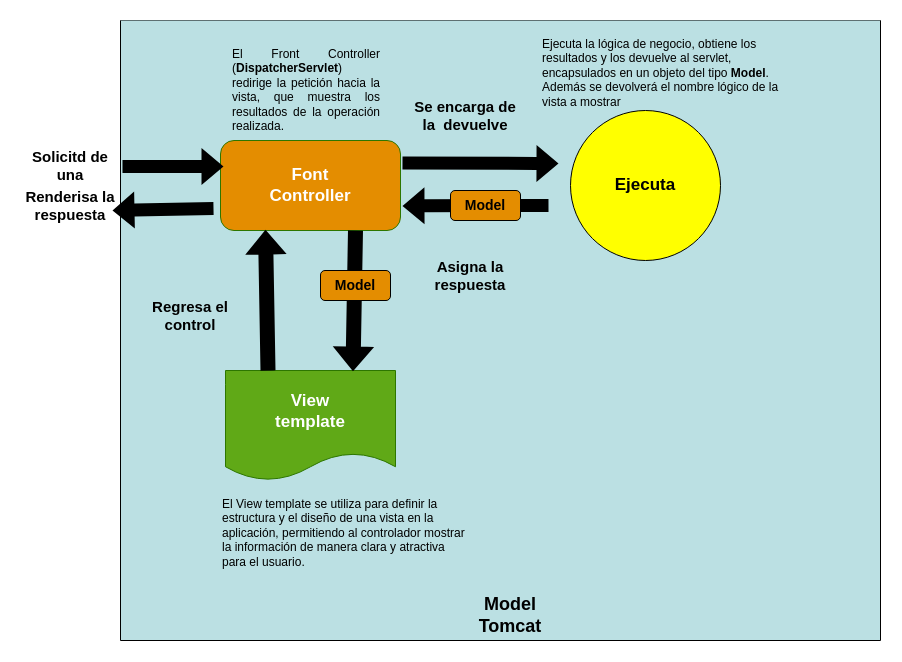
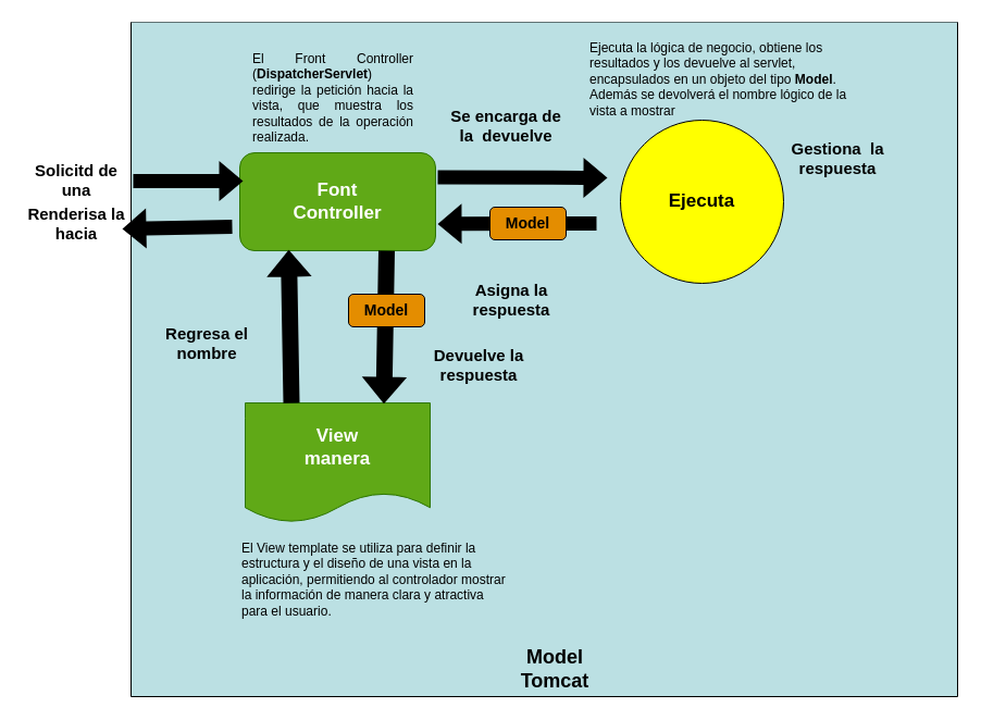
  <mxCell id="0" />
  <mxCell id="1" parent="0" />
  <mxCell id="2" value="" style="swimlane;startSize=0;fillColor=#BBE0E3;swimlaneFillColor=#BBE0E3;" vertex="1" parent="1"><mxGeometry x="120" y="20" width="760" height="620" as="geometry" /></mxCell>
  <mxCell id="3" value="&lt;b&gt;&lt;font style=&quot;font-size: 18px;&quot;&gt;Model Tomcat&lt;/font&gt;&lt;/b&gt;" style="text;html=1;strokeColor=none;fillColor=none;align=center;verticalAlign=middle;whiteSpace=wrap;rounded=0;fontSize=12;" vertex="1" parent="2"><mxGeometry x="340" y="580" width="100" height="30" as="geometry" /></mxCell>
- <mxCell id="4" value="&lt;font size=&quot;1&quot; style=&quot;&quot;&gt;&lt;b style=&quot;font-size: 17px;&quot;&gt;Font &lt;br&gt;Controller&lt;/b&gt;&lt;/font&gt;" style="rounded=1;whiteSpace=wrap;html=1;align=center;fillColor=#e48d00;fontColor=#ffffff;strokeColor=#2D7600;" parent="1" vertex="1"><mxGeometry x="220" y="140" width="180" height="90" as="geometry" /></mxCell>
- <mxCell id="5" value="&lt;b style=&quot;border-color: var(--border-color); font-size: 17px;&quot;&gt;View&lt;br style=&quot;border-color: var(--border-color);&quot;&gt;template&lt;/b&gt;" style="shape=document;whiteSpace=wrap;html=1;boundedLbl=1;size=0.25;fillColor=#60a917;fontColor=#ffffff;strokeColor=#2D7600;" parent="1" vertex="1"><mxGeometry x="225" y="370" width="170" height="110" as="geometry" /></mxCell>
+ <mxCell id="4" value="&lt;font size=&quot;1&quot; style=&quot;&quot;&gt;&lt;b style=&quot;font-size: 17px;&quot;&gt;Font &lt;br&gt;Controller&lt;/b&gt;&lt;/font&gt;" style="rounded=1;whiteSpace=wrap;html=1;align=center;fillColor=#60a917;fontColor=#ffffff;strokeColor=#2D7600;" parent="1" vertex="1"><mxGeometry x="220" y="140" width="180" height="90" as="geometry" /></mxCell>
+ <mxCell id="5" value="&lt;b style=&quot;border-color: var(--border-color); font-size: 17px;&quot;&gt;View&lt;br style=&quot;border-color: var(--border-color);&quot;&gt;manera&lt;/b&gt;" style="shape=document;whiteSpace=wrap;html=1;boundedLbl=1;size=0.25;fillColor=#60a917;fontColor=#ffffff;strokeColor=#2D7600;" parent="1" vertex="1"><mxGeometry x="225" y="370" width="170" height="110" as="geometry" /></mxCell>
  <mxCell id="6" value="&lt;b style=&quot;border-color: var(--border-color); font-size: 17px;&quot;&gt;Ejecuta&lt;/b&gt;" style="ellipse;whiteSpace=wrap;html=1;aspect=fixed;fillColor=#ffff00;" parent="1" vertex="1"><mxGeometry x="570" y="110" width="150" height="150" as="geometry" /></mxCell>
  <mxCell id="7" value="" style="shape=flexArrow;endArrow=classic;html=1;rounded=0;fontSize=14;entryX=0.25;entryY=1;entryDx=0;entryDy=0;exitX=0.25;exitY=0;exitDx=0;exitDy=0;fillColor=#000000;strokeWidth=3;" parent="1" source="5" target="4" edge="1"><mxGeometry width="50" height="50" relative="1" as="geometry"><mxPoint x="270" y="290" as="sourcePoint" /><mxPoint x="320" y="240" as="targetPoint" /></mxGeometry></mxCell>
  <mxCell id="8" value="" style="shape=flexArrow;endArrow=classic;html=1;rounded=0;fontSize=14;entryX=0.75;entryY=0;entryDx=0;entryDy=0;exitX=0.75;exitY=1;exitDx=0;exitDy=0;fillColor=#000000;strokeWidth=3;" parent="1" source="4" target="5" edge="1"><mxGeometry width="50" height="50" relative="1" as="geometry"><mxPoint x="272.5" y="380" as="sourcePoint" /><mxPoint x="275" y="240" as="targetPoint" /></mxGeometry></mxCell>
  <mxCell id="9" value="&lt;font style=&quot;font-size: 14px;&quot;&gt;&lt;b&gt;Model&lt;/b&gt;&lt;/font&gt;" style="rounded=1;whiteSpace=wrap;html=1;fillColor=#e48d00;" parent="1" vertex="1"><mxGeometry x="320" y="270" width="70" height="30" as="geometry" /></mxCell>
  <mxCell id="10" value="" style="endArrow=classic;html=1;rounded=0;fontSize=14;exitX=1;exitY=0.25;exitDx=0;exitDy=0;strokeColor=none;shape=flexArrow;strokeWidth=4;fillColor=#000000;" parent="1" source="4" edge="1"><mxGeometry width="50" height="50" relative="1" as="geometry"><mxPoint x="432.5" y="170" as="sourcePoint" /><mxPoint x="560" y="163" as="targetPoint" /></mxGeometry></mxCell>
  <mxCell id="11" value="" style="endArrow=classic;html=1;rounded=0;fontSize=14;strokeColor=none;shape=flexArrow;strokeWidth=4;fillColor=#000000;entryX=1;entryY=0.727;entryDx=0;entryDy=0;entryPerimeter=0;" parent="1" target="4" edge="1"><mxGeometry width="50" height="50" relative="1" as="geometry"><mxPoint x="550" y="205" as="sourcePoint" /><mxPoint x="410" y="205.47" as="targetPoint" /></mxGeometry></mxCell>
  <mxCell id="12" value="&lt;font style=&quot;font-size: 14px;&quot;&gt;&lt;b&gt;Model&lt;/b&gt;&lt;/font&gt;" style="rounded=1;whiteSpace=wrap;html=1;fillColor=#e48d00;" parent="1" vertex="1"><mxGeometry x="450" y="190" width="70" height="30" as="geometry" /></mxCell>
  <mxCell id="13" value="&lt;font style=&quot;font-size: 12px;&quot;&gt;&lt;span style=&quot;color: rgb(0, 0, 0); font-family: Verdana, Helvetica, sans-serif; font-style: normal; font-variant-ligatures: normal; font-variant-caps: normal; font-weight: 400; letter-spacing: normal; orphans: 2; text-align: left; text-indent: 0px; text-transform: none; widows: 2; word-spacing: 0px; -webkit-text-stroke-width: 0px; text-decoration-thickness: initial; text-decoration-style: initial; text-decoration-color: initial; float: none; display: inline !important;&quot;&gt;Ejecuta la lógica de negocio, obtiene los resultados y los devuelve al servlet, encapsulados en un objeto del tipo &lt;/span&gt;&lt;span style=&quot;color: rgb(0, 0, 0); font-family: Verdana, Helvetica, sans-serif; font-style: normal; font-variant-ligatures: normal; font-variant-caps: normal; letter-spacing: normal; orphans: 2; text-align: left; text-indent: 0px; text-transform: none; widows: 2; word-spacing: 0px; -webkit-text-stroke-width: 0px; text-decoration-thickness: initial; text-decoration-style: initial; text-decoration-color: initial; float: none; display: inline !important;&quot;&gt;&lt;b&gt;Model&lt;/b&gt;&lt;/span&gt;&lt;span style=&quot;color: rgb(0, 0, 0); font-family: Verdana, Helvetica, sans-serif; font-style: normal; font-variant-ligatures: normal; font-variant-caps: normal; font-weight: 400; letter-spacing: normal; orphans: 2; text-align: left; text-indent: 0px; text-transform: none; widows: 2; word-spacing: 0px; -webkit-text-stroke-width: 0px; text-decoration-thickness: initial; text-decoration-style: initial; text-decoration-color: initial; float: none; display: inline !important;&quot;&gt;. Además se devolverá el nombre lógico de la vista a mostrar&lt;/span&gt;&lt;/font&gt;" style="text;whiteSpace=wrap;html=1;fontSize=12;" parent="1" vertex="1"><mxGeometry x="540" y="30" width="250" height="70" as="geometry" /></mxCell>
  <mxCell id="14" value="&lt;div style=&quot;text-align: justify;&quot;&gt;&lt;span style=&quot;font-family: Verdana, Helvetica, sans-serif; background-color: initial;&quot;&gt;El Front Controller (&lt;/span&gt;&lt;b style=&quot;font-family: Verdana, Helvetica, sans-serif; background-color: initial;&quot;&gt;DispatcherServlet&lt;/b&gt;&lt;span style=&quot;font-family: Verdana, Helvetica, sans-serif; background-color: initial;&quot;&gt;) redirige la petición hacia la vista, que muestra los resultados de la operación realizada.&lt;/span&gt;&lt;/div&gt;" style="text;whiteSpace=wrap;html=1;fontSize=12;" parent="1" vertex="1"><mxGeometry x="230" y="40" width="150" height="70" as="geometry" /></mxCell>
  <mxCell id="15" value="El View template se utiliza para definir la estructura y el diseño de una vista en la aplicación, permitiendo al controlador mostrar la información de manera clara y atractiva para el usuario." style="text;whiteSpace=wrap;html=1;fontSize=12;" parent="1" vertex="1"><mxGeometry x="220" y="490" width="250" height="70" as="geometry" /></mxCell>
  <mxCell id="16" value="&lt;b&gt;&lt;font style=&quot;font-size: 15px;&quot;&gt;Solicitd de una&lt;/font&gt;&lt;/b&gt;" style="text;html=1;strokeColor=none;fillColor=none;align=center;verticalAlign=middle;whiteSpace=wrap;rounded=0;fontSize=12;" parent="1" vertex="1"><mxGeometry x="20" y="150" width="100" height="30" as="geometry" /></mxCell>
- <mxCell id="17" value="&lt;b&gt;&lt;font style=&quot;font-size: 15px;&quot;&gt;Regresa el control&lt;/font&gt;&lt;/b&gt;" style="text;html=1;strokeColor=none;fillColor=none;align=center;verticalAlign=middle;whiteSpace=wrap;rounded=0;fontSize=12;" parent="1" vertex="1"><mxGeometry x="140" y="300" width="100" height="30" as="geometry" /></mxCell>
+ <mxCell id="17" value="&lt;b&gt;&lt;font style=&quot;font-size: 15px;&quot;&gt;Regresa el nombre&lt;/font&gt;&lt;/b&gt;" style="text;html=1;strokeColor=none;fillColor=none;align=center;verticalAlign=middle;whiteSpace=wrap;rounded=0;fontSize=12;" parent="1" vertex="1"><mxGeometry x="140" y="300" width="100" height="30" as="geometry" /></mxCell>
  <mxCell id="18" value="&lt;b&gt;&lt;font style=&quot;font-size: 15px;&quot;&gt;Se encarga de la&amp;nbsp; devuelve&lt;/font&gt;&lt;/b&gt;" style="text;html=1;strokeColor=none;fillColor=none;align=center;verticalAlign=middle;whiteSpace=wrap;rounded=0;fontSize=12;" parent="1" vertex="1"><mxGeometry x="410" y="100" width="110" height="30" as="geometry" /></mxCell>
- <mxCell id="19" value="&lt;span style=&quot;font-size: 15px;&quot;&gt;&lt;b&gt;Renderisa la respuesta&lt;/b&gt;&lt;/span&gt;" style="text;html=1;strokeColor=none;fillColor=none;align=center;verticalAlign=middle;whiteSpace=wrap;rounded=0;fontSize=12;" parent="1" vertex="1"><mxGeometry x="20" y="190" width="100" height="30" as="geometry" /></mxCell>
+ <mxCell id="19" value="&lt;span style=&quot;font-size: 15px;&quot;&gt;&lt;b&gt;Renderisa la hacia&lt;/b&gt;&lt;/span&gt;" style="text;html=1;strokeColor=none;fillColor=none;align=center;verticalAlign=middle;whiteSpace=wrap;rounded=0;fontSize=12;" parent="1" vertex="1"><mxGeometry x="20" y="190" width="100" height="30" as="geometry" /></mxCell>
+ <mxCell id="20" value="&lt;span style=&quot;font-size: 15px;&quot;&gt;&lt;b&gt;Gestiona&amp;nbsp; la respuesta&lt;/b&gt;&lt;/span&gt;" style="text;html=1;strokeColor=none;fillColor=none;align=center;verticalAlign=middle;whiteSpace=wrap;rounded=0;fontSize=12;" parent="1" vertex="1"><mxGeometry x="720" y="130" width="100" height="30" as="geometry" /></mxCell>
+ <mxCell id="21" value="&lt;b&gt;&lt;font style=&quot;font-size: 15px;&quot;&gt;Devuelve la respuesta&lt;/font&gt;&lt;/b&gt;" style="text;html=1;strokeColor=none;fillColor=none;align=center;verticalAlign=middle;whiteSpace=wrap;rounded=0;fontSize=12;" vertex="1" parent="1"><mxGeometry x="390" y="320" width="100" height="30" as="geometry" /></mxCell>
  <mxCell id="22" value="" style="endArrow=classic;html=1;rounded=0;fontSize=14;strokeColor=none;shape=flexArrow;strokeWidth=4;fillColor=#000000;" edge="1" parent="1"><mxGeometry width="50" height="50" relative="1" as="geometry"><mxPoint x="120" y="166" as="sourcePoint" /><mxPoint x="225" y="166" as="targetPoint" /></mxGeometry></mxCell>
  <mxCell id="23" value="" style="endArrow=classic;html=1;rounded=0;fontSize=14;strokeColor=none;shape=flexArrow;strokeWidth=4;fillColor=#000000;" edge="1" parent="1"><mxGeometry width="50" height="50" relative="1" as="geometry"><mxPoint x="215" y="208" as="sourcePoint" /><mxPoint x="110" y="210" as="targetPoint" /></mxGeometry></mxCell>
  <mxCell id="24" value="&lt;b&gt;&lt;font style=&quot;font-size: 15px;&quot;&gt;Asigna la respuesta&lt;/font&gt;&lt;/b&gt;" style="text;html=1;strokeColor=none;fillColor=none;align=center;verticalAlign=middle;whiteSpace=wrap;rounded=0;fontSize=12;" vertex="1" parent="1"><mxGeometry x="415" y="260" width="110" height="30" as="geometry" /></mxCell>
